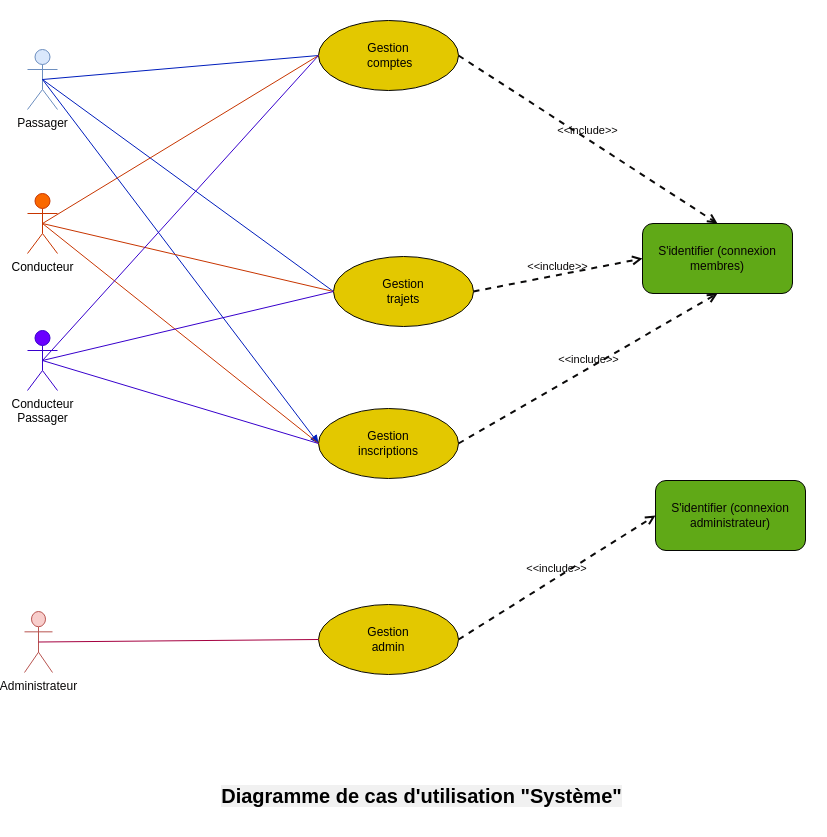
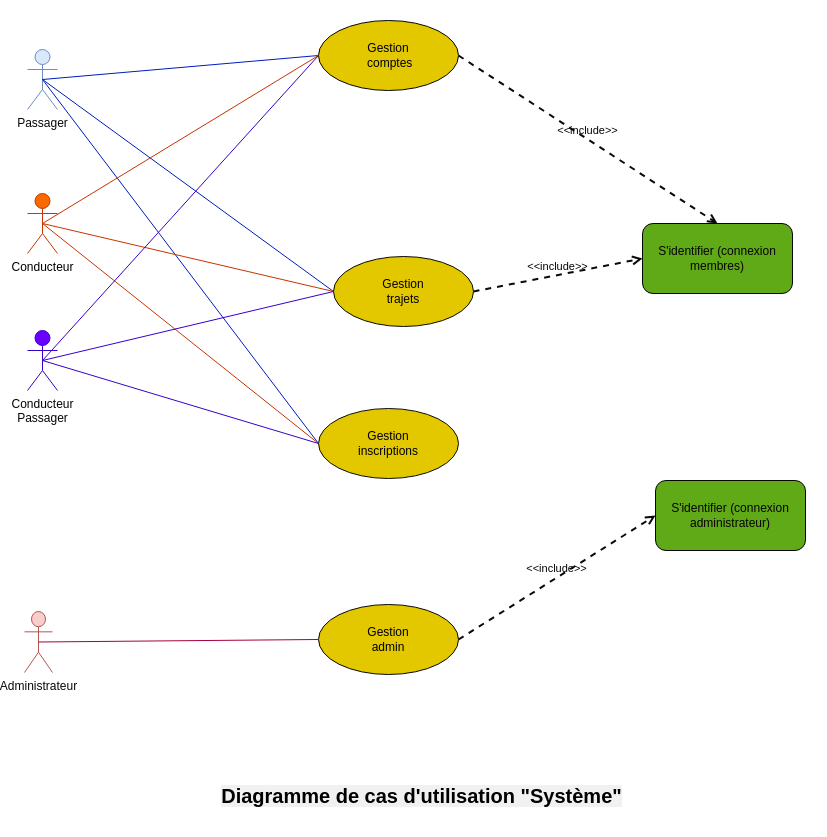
  <mxCell id="0" />
  <mxCell id="1" parent="0" />
  <mxCell id="2" value="Passager" style="shape=umlActor;verticalLabelPosition=bottom;verticalAlign=top;html=1;fillColor=#dae8fc;strokeColor=#6c8ebf;fontColor=#080707;" parent="1" vertex="1"><mxGeometry x="23" y="49" width="30" height="60" as="geometry" /></mxCell>
  <mxCell id="3" value="Conducteur" style="shape=umlActor;verticalLabelPosition=bottom;verticalAlign=top;html=1;fillColor=#fa6800;strokeColor=#C73500;fontColor=#000000;" parent="1" vertex="1"><mxGeometry x="23" y="193" width="30" height="60" as="geometry" /></mxCell>
  <mxCell id="4" value="Administrateur" style="shape=umlActor;verticalLabelPosition=bottom;verticalAlign=top;html=1;fillColor=#f8cecc;strokeColor=#b85450;fontColor=#0b0909;" parent="1" vertex="1"><mxGeometry x="20" y="611" width="28" height="61" as="geometry" /></mxCell>
  <mxCell id="5" value="Gestion&lt;br&gt;&amp;nbsp;comptes" style="ellipse;whiteSpace=wrap;html=1;fillColor=#e3c800;strokeColor=#060604;fontColor=#000000;" parent="1" vertex="1"><mxGeometry x="314" y="20" width="140" height="70" as="geometry" /></mxCell>
  <mxCell id="6" value="Gestion &lt;br&gt;trajets" style="ellipse;whiteSpace=wrap;html=1;fillColor=#e3c800;strokeColor=#090906;fontColor=#000000;" parent="1" vertex="1"><mxGeometry x="329" y="256" width="140" height="70" as="geometry" /></mxCell>
  <mxCell id="7" value="Gestion &lt;br&gt;inscriptions" style="ellipse;whiteSpace=wrap;html=1;fillColor=#e3c800;strokeColor=#0e0d07;fontColor=#000000;" parent="1" vertex="1"><mxGeometry x="314" y="408" width="140" height="70" as="geometry" /></mxCell>
  <mxCell id="8" value="Gestion&lt;br&gt;admin" style="ellipse;whiteSpace=wrap;html=1;fillColor=#e3c800;strokeColor=#0a0906;fontColor=#000000;" parent="1" vertex="1"><mxGeometry x="314" y="604" width="140" height="70" as="geometry" /></mxCell>
  <mxCell id="9" value="&lt;font color=&quot;#070303&quot;&gt;S'identifier (connexion membres)&lt;/font&gt;" style="rounded=1;whiteSpace=wrap;html=1;fillColor=#60a917;strokeColor=#050703;fontColor=#ffffff;" parent="1" vertex="1"><mxGeometry x="638" y="223" width="150" height="70" as="geometry" /></mxCell>
  <mxCell id="10" value="&lt;font color=&quot;#070303&quot;&gt;S'identifier (connexion administrateur)&lt;/font&gt;" style="rounded=1;whiteSpace=wrap;html=1;fillColor=#60a917;strokeColor=#050703;fontColor=#ffffff;" parent="1" vertex="1"><mxGeometry x="651" y="480" width="150" height="70" as="geometry" /></mxCell>
  <mxCell id="11" value="" style="endArrow=none;html=1;fontColor=#070303;exitX=0.5;exitY=0.5;exitDx=0;exitDy=0;exitPerimeter=0;fillColor=#0050ef;strokeColor=#001DBC;entryX=0;entryY=0.5;entryDx=0;entryDy=0;" parent="1" source="2" target="5" edge="1"><mxGeometry width="50" height="50" relative="1" as="geometry"><mxPoint x="553" y="440" as="sourcePoint" /><mxPoint x="603" y="390" as="targetPoint" /></mxGeometry></mxCell>
  <mxCell id="12" value="" style="endArrow=none;html=1;fontColor=#070303;fillColor=#0050ef;strokeColor=#001DBC;entryX=0;entryY=0.5;entryDx=0;entryDy=0;exitX=0.5;exitY=0.5;exitDx=0;exitDy=0;exitPerimeter=0;" parent="1" source="2" target="6" edge="1"><mxGeometry width="50" height="50" relative="1" as="geometry"><mxPoint x="55" y="345" as="sourcePoint" /><mxPoint x="293.336" y="338.426" as="targetPoint" /></mxGeometry></mxCell>
- <mxCell id="13" value="" style="endArrow=block;html=1;fontColor=#070303;exitX=0.5;exitY=0.5;exitDx=0;exitDy=0;exitPerimeter=0;fillColor=#0050ef;strokeColor=#001DBC;entryX=0;entryY=0.5;entryDx=0;entryDy=0;" parent="1" source="2" target="7" edge="1"><mxGeometry width="50" height="50" relative="1" as="geometry"><mxPoint x="68" y="360" as="sourcePoint" /><mxPoint x="303.336" y="348.426" as="targetPoint" /></mxGeometry></mxCell>
+ <mxCell id="13" value="" style="endArrow=none;html=1;fontColor=#070303;exitX=0.5;exitY=0.5;exitDx=0;exitDy=0;exitPerimeter=0;fillColor=#0050ef;strokeColor=#001DBC;entryX=0;entryY=0.5;entryDx=0;entryDy=0;" parent="1" source="2" target="7" edge="1"><mxGeometry width="50" height="50" relative="1" as="geometry"><mxPoint x="68" y="360" as="sourcePoint" /><mxPoint x="303.336" y="348.426" as="targetPoint" /></mxGeometry></mxCell>
  <mxCell id="14" value="" style="endArrow=none;html=1;fontColor=#070303;exitX=0.5;exitY=0.5;exitDx=0;exitDy=0;exitPerimeter=0;fillColor=#fa6800;strokeColor=#C73500;entryX=0;entryY=0.5;entryDx=0;entryDy=0;" parent="1" source="3" target="5" edge="1"><mxGeometry width="50" height="50" relative="1" as="geometry"><mxPoint x="78" y="370" as="sourcePoint" /><mxPoint x="313.336" y="358.426" as="targetPoint" /></mxGeometry></mxCell>
  <mxCell id="15" value="" style="endArrow=none;html=1;fontColor=#070303;exitX=0.5;exitY=0.5;exitDx=0;exitDy=0;exitPerimeter=0;fillColor=#fa6800;strokeColor=#C73500;entryX=0;entryY=0.5;entryDx=0;entryDy=0;" parent="1" source="3" target="6" edge="1"><mxGeometry width="50" height="50" relative="1" as="geometry"><mxPoint x="58" y="500" as="sourcePoint" /><mxPoint x="293" y="335" as="targetPoint" /></mxGeometry></mxCell>
  <mxCell id="16" value="" style="endArrow=none;html=1;fontColor=#070303;exitX=0.5;exitY=0.5;exitDx=0;exitDy=0;exitPerimeter=0;fillColor=#fa6800;strokeColor=#C73500;entryX=0;entryY=0.5;entryDx=0;entryDy=0;" parent="1" source="3" target="7" edge="1"><mxGeometry width="50" height="50" relative="1" as="geometry"><mxPoint x="68" y="510" as="sourcePoint" /><mxPoint x="303" y="345" as="targetPoint" /></mxGeometry></mxCell>
  <mxCell id="17" value="" style="endArrow=none;html=1;fontColor=#070303;exitX=0.5;exitY=0.5;exitDx=0;exitDy=0;exitPerimeter=0;fillColor=#d80073;strokeColor=#A50040;entryX=0;entryY=0.5;entryDx=0;entryDy=0;" parent="1" source="4" target="8" edge="1"><mxGeometry width="50" height="50" relative="1" as="geometry"><mxPoint x="78" y="520" as="sourcePoint" /><mxPoint x="313" y="355" as="targetPoint" /></mxGeometry></mxCell>
  <mxCell id="18" value="&lt;span style=&quot;color: rgb(0, 0, 0); font-family: Calibri, sans-serif; font-size: 20px; text-align: start; background-color: rgb(241, 241, 241);&quot;&gt;Diagramme de cas d'utilisation &quot;Système&quot;&lt;/span&gt;" style="text;strokeColor=none;fillColor=none;html=1;fontSize=24;fontStyle=1;verticalAlign=middle;align=center;fontColor=#070303;" parent="1" vertex="1"><mxGeometry x="204" y="775" width="426" height="40" as="geometry" /></mxCell>
  <mxCell id="19" value="&amp;lt;&amp;lt;include&amp;gt;&amp;gt;" style="html=1;verticalAlign=bottom;labelBackgroundColor=none;endArrow=open;endFill=0;dashed=1;strokeColor=#0b0a0a;strokeWidth=2;fontColor=#060404;exitX=1;exitY=0.5;exitDx=0;exitDy=0;entryX=0.5;entryY=0;entryDx=0;entryDy=0;" parent="1" source="5" target="9" edge="1"><mxGeometry width="160" relative="1" as="geometry"><mxPoint x="562" y="84.5" as="sourcePoint" /><mxPoint x="454" y="55" as="targetPoint" /></mxGeometry></mxCell>
  <mxCell id="20" value="&amp;lt;&amp;lt;include&amp;gt;&amp;gt;" style="html=1;verticalAlign=bottom;labelBackgroundColor=none;endArrow=open;endFill=0;dashed=1;strokeColor=#0b0a0a;strokeWidth=2;fontColor=#060404;exitX=1;exitY=0.5;exitDx=0;exitDy=0;entryX=0;entryY=0.5;entryDx=0;entryDy=0;" parent="1" source="6" target="9" edge="1"><mxGeometry width="160" relative="1" as="geometry"><mxPoint x="586" y="282.5" as="sourcePoint" /><mxPoint x="478" y="253" as="targetPoint" /></mxGeometry></mxCell>
- <mxCell id="21" value="&amp;lt;&amp;lt;include&amp;gt;&amp;gt;" style="html=1;verticalAlign=bottom;labelBackgroundColor=none;endArrow=open;endFill=0;dashed=1;strokeColor=#0b0a0a;strokeWidth=2;fontColor=#060404;exitX=1;exitY=0.5;exitDx=0;exitDy=0;entryX=0.5;entryY=1;entryDx=0;entryDy=0;" parent="1" source="7" target="9" edge="1"><mxGeometry width="160" relative="1" as="geometry"><mxPoint x="601" y="465.5" as="sourcePoint" /><mxPoint x="493" y="436" as="targetPoint" /></mxGeometry></mxCell>
  <mxCell id="22" value="&amp;lt;&amp;lt;include&amp;gt;&amp;gt;" style="html=1;verticalAlign=bottom;labelBackgroundColor=none;endArrow=open;endFill=0;dashed=1;strokeColor=#0b0a0a;strokeWidth=2;fontColor=#060404;exitX=1;exitY=0.5;exitDx=0;exitDy=0;entryX=0;entryY=0.5;entryDx=0;entryDy=0;" parent="1" source="8" target="10" edge="1"><mxGeometry width="160" relative="1" as="geometry"><mxPoint x="598" y="630.5" as="sourcePoint" /><mxPoint x="490" y="601" as="targetPoint" /></mxGeometry></mxCell>
  <mxCell id="23" value="" style="endArrow=none;html=1;fontColor=#070303;exitX=0.5;exitY=0.5;exitDx=0;exitDy=0;exitPerimeter=0;fillColor=#6a00ff;strokeColor=#3700CC;entryX=0;entryY=0.5;entryDx=0;entryDy=0;" edge="1" parent="1" source="24" target="7"><mxGeometry width="50" height="50" relative="1" as="geometry"><mxPoint x="66" y="561" as="sourcePoint" /><mxPoint x="281" y="872.5" as="targetPoint" /></mxGeometry></mxCell>
  <mxCell id="24" value="Conducteur&lt;br&gt;Passager" style="shape=umlActor;verticalLabelPosition=bottom;verticalAlign=top;html=1;fillColor=#6a00ff;strokeColor=#3700CC;fontColor=#050505;" vertex="1" parent="1"><mxGeometry x="23" y="330" width="30" height="60" as="geometry" /></mxCell>
  <mxCell id="25" value="" style="endArrow=none;html=1;fontColor=#070303;exitX=0.5;exitY=0.5;exitDx=0;exitDy=0;exitPerimeter=0;fillColor=#6a00ff;strokeColor=#3700CC;entryX=0;entryY=0.5;entryDx=0;entryDy=0;" edge="1" parent="1" source="24" target="6"><mxGeometry width="50" height="50" relative="1" as="geometry"><mxPoint x="48" y="370" as="sourcePoint" /><mxPoint x="324" y="453" as="targetPoint" /></mxGeometry></mxCell>
  <mxCell id="26" value="" style="endArrow=none;html=1;fontColor=#070303;exitX=0.5;exitY=0.5;exitDx=0;exitDy=0;exitPerimeter=0;fillColor=#6a00ff;strokeColor=#3700CC;entryX=0;entryY=0.5;entryDx=0;entryDy=0;" edge="1" parent="1" source="24" target="5"><mxGeometry width="50" height="50" relative="1" as="geometry"><mxPoint x="58" y="380" as="sourcePoint" /><mxPoint x="334" y="463" as="targetPoint" /></mxGeometry></mxCell>
